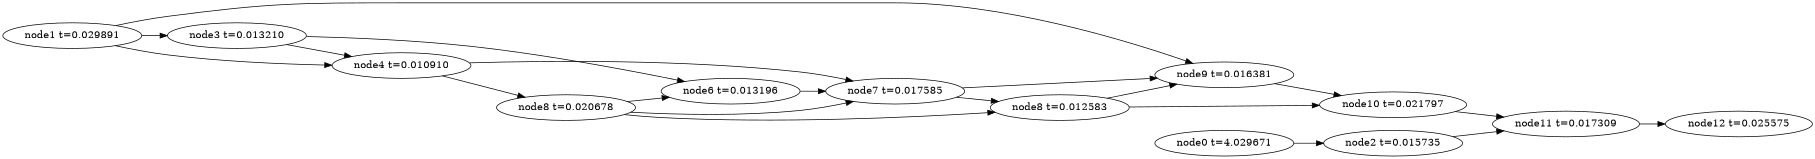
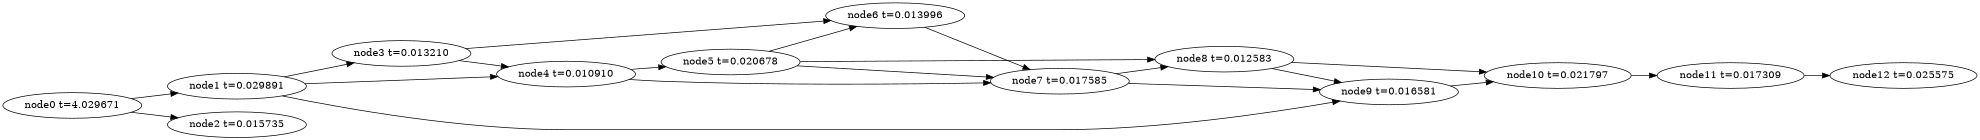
  digraph {
    rankdir=LR
    n1 [label="node12 t=0.025575"]
    n2 [label="node11 t=0.017309"]
    n3 [label="node10 t=0.021797"]
-   n4 [label="node9 t=0.016381"]
+   n4 [label="node9 t=0.016581"]
    n5 [label="node8 t=0.012583"]
    n6 [label="node7 t=0.017585"]
-   n7 [label="node6 t=0.013196"]
-   n8 [label="node8 t=0.020678"]
+   n7 [label="node6 t=0.013996"]
+   n8 [label="node5 t=0.020678"]
    n9 [label="node4 t=0.010910"]
    n10 [label="node3 t=0.013210"]
    n11 [label="node2 t=0.015735"]
    n12 [label="node1 t=0.029891"]
    n13 [label="node0 t=4.029671"]
    n2 -> n1
    n3 -> n2
    n4 -> n3
    n5 -> n3
    n5 -> n4
    n6 -> n4
    n6 -> n5
    n7 -> n6
    n8 -> n5
    n8 -> n6
    n8 -> n7
    n9 -> n6
    n9 -> n8
    n10 -> n7
    n10 -> n9
-   n11 -> n2
    n12 -> n4
    n12 -> n9
    n12 -> n10
    n13 -> n11
+   n13 -> n12
  }
